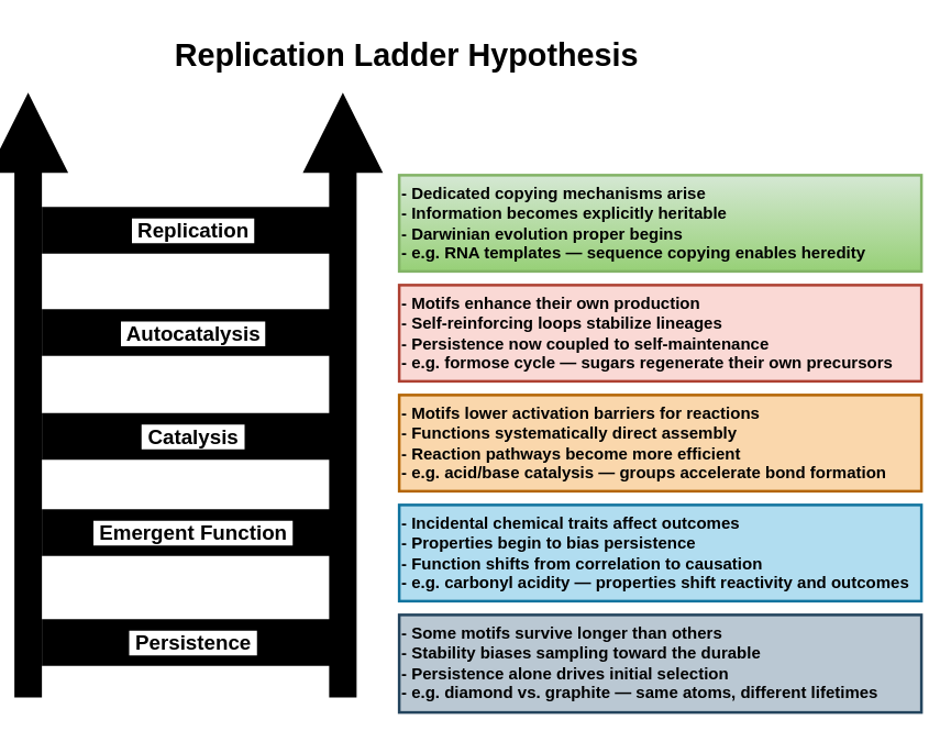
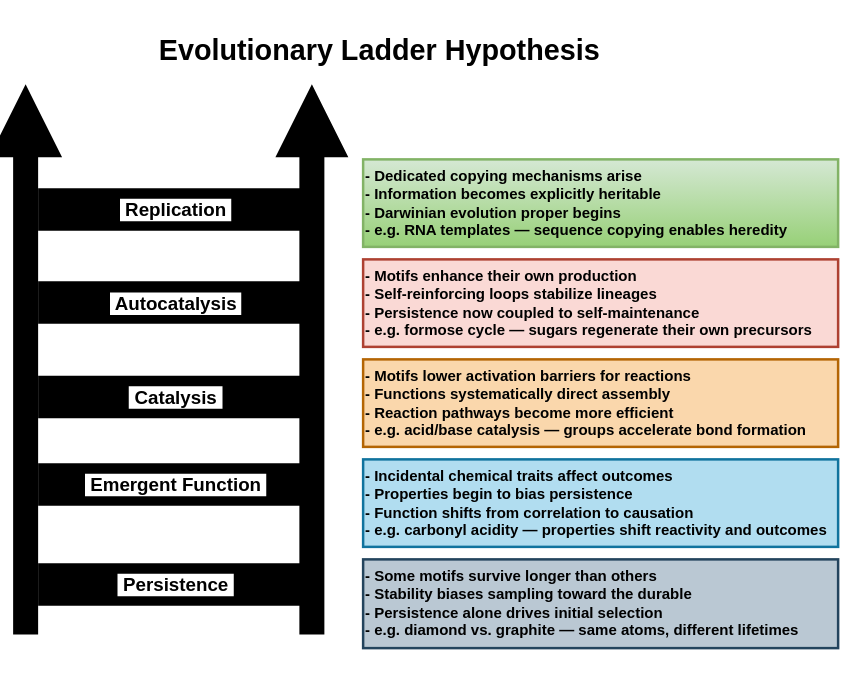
  <mxCell id="0" />
  <mxCell id="1" parent="0" />
  <mxCell id="2" value="- Some motifs survive longer than others&#10;- Stability biases sampling toward the durable&#10;- Persistence alone drives initial selection&#10;- e.g. diamond vs. graphite — same atoms, different lifetimes" style="strokeWidth=2;align=left;verticalAlign=top;whiteSpace=wrap;fontStyle=1;fillColor=#bac8d3;strokeColor=#23445d;" vertex="1" parent="1"><mxGeometry x="290" y="447" width="380" height="71" as="geometry" /></mxCell>
  <mxCell id="3" value="" style="endArrow=none;html=1;rounded=0;strokeWidth=20;shadow=0;flowAnimation=0;curved=0;jumpStyle=none;strokeColor=default;startArrow=block;startFill=1;" edge="1" parent="1"><mxGeometry width="50" height="50" relative="1" as="geometry"><mxPoint x="20" y="67" as="sourcePoint" /><mxPoint x="20" y="507" as="targetPoint" /></mxGeometry></mxCell>
  <mxCell id="4" value="" style="endArrow=none;html=1;rounded=0;strokeWidth=20;shadow=0;flowAnimation=0;curved=0;jumpStyle=none;strokeColor=default;startArrow=block;startFill=1;" edge="1" parent="1"><mxGeometry width="50" height="50" relative="1" as="geometry"><mxPoint x="249" y="67" as="sourcePoint" /><mxPoint x="249" y="507" as="targetPoint" /></mxGeometry></mxCell>
  <mxCell id="5" value="&lt;b&gt;&lt;font style=&quot;font-size: 15px;&quot;&gt;&amp;nbsp;Replication&amp;nbsp;&lt;/font&gt;&lt;/b&gt;" style="endArrow=none;html=1;rounded=0;strokeWidth=34;shadow=0;flowAnimation=0;curved=0;jumpStyle=none;strokeColor=default;startArrow=none;startFill=0;endFill=0;convertToSvg=0;" edge="1" parent="1"><mxGeometry x="-0.048" width="50" height="50" relative="1" as="geometry"><mxPoint x="240" y="167" as="sourcePoint" /><mxPoint x="30" y="167" as="targetPoint" /><mxPoint as="offset" /></mxGeometry></mxCell>
  <mxCell id="6" value="&lt;span style=&quot;font-size: 15px;&quot;&gt;&lt;b&gt;&amp;nbsp;Autocatalysis&amp;nbsp;&lt;/b&gt;&lt;/span&gt;" style="endArrow=none;html=1;rounded=0;strokeWidth=34;shadow=0;flowAnimation=0;curved=0;jumpStyle=none;strokeColor=default;startArrow=none;startFill=0;endFill=0;convertToSvg=0;" edge="1" parent="1"><mxGeometry x="-0.048" width="50" height="50" relative="1" as="geometry"><mxPoint x="240" y="241.5" as="sourcePoint" /><mxPoint x="30" y="241.5" as="targetPoint" /><mxPoint as="offset" /></mxGeometry></mxCell>
  <mxCell id="7" value="&lt;span style=&quot;font-size: 15px;&quot;&gt;&lt;b&gt;&amp;nbsp;Catalysis&amp;nbsp;&lt;/b&gt;&lt;/span&gt;" style="endArrow=none;html=1;rounded=0;strokeWidth=34;shadow=0;flowAnimation=0;curved=0;jumpStyle=none;strokeColor=default;startArrow=none;startFill=0;endFill=0;convertToSvg=0;" edge="1" parent="1"><mxGeometry x="-0.048" width="50" height="50" relative="1" as="geometry"><mxPoint x="240" y="317" as="sourcePoint" /><mxPoint x="30" y="317" as="targetPoint" /><mxPoint as="offset" /></mxGeometry></mxCell>
  <mxCell id="8" value="&lt;span style=&quot;font-size: 15px;&quot;&gt;&lt;b&gt;&amp;nbsp;Emergent Function&amp;nbsp;&lt;/b&gt;&lt;/span&gt;" style="endArrow=none;html=1;rounded=0;strokeWidth=34;shadow=0;flowAnimation=0;curved=0;jumpStyle=none;strokeColor=default;startArrow=none;startFill=0;endFill=0;convertToSvg=0;" edge="1" parent="1"><mxGeometry x="-0.048" width="50" height="50" relative="1" as="geometry"><mxPoint x="240" y="387" as="sourcePoint" /><mxPoint x="30" y="387" as="targetPoint" /><mxPoint as="offset" /></mxGeometry></mxCell>
  <mxCell id="9" value="&lt;span style=&quot;font-size: 15px;&quot;&gt;&lt;b&gt;&amp;nbsp;Persistence&amp;nbsp;&lt;/b&gt;&lt;/span&gt;" style="endArrow=none;html=1;rounded=0;strokeWidth=34;shadow=0;flowAnimation=0;curved=0;jumpStyle=none;strokeColor=default;startArrow=none;startFill=0;endFill=0;convertToSvg=0;" edge="1" parent="1"><mxGeometry x="-0.048" width="50" height="50" relative="1" as="geometry"><mxPoint x="240" y="467" as="sourcePoint" /><mxPoint x="30" y="467" as="targetPoint" /><mxPoint as="offset" /></mxGeometry></mxCell>
  <mxCell id="10" value="- Incidental chemical traits affect outcomes&#10;- Properties begin to bias persistence&#10;- Function shifts from correlation to causation&#10;- e.g. carbonyl acidity — properties shift reactivity and outcomes" style="whiteSpace=wrap;strokeWidth=2;align=left;verticalAlign=top;fontStyle=1;fillColor=#b1ddf0;strokeColor=#10739e;" vertex="1" parent="1"><mxGeometry x="290" y="367" width="380" height="70" as="geometry" /></mxCell>
  <mxCell id="11" value="- Motifs lower activation barriers for reactions&#10;- Functions systematically direct assembly&#10;- Reaction pathways become more efficient&#10;- e.g. acid/base catalysis — groups accelerate bond formation" style="whiteSpace=wrap;strokeWidth=2;align=left;verticalAlign=top;fontStyle=1;fillColor=#fad7ac;strokeColor=#b46504;" vertex="1" parent="1"><mxGeometry x="290" y="287" width="380" height="70" as="geometry" /></mxCell>
  <mxCell id="12" value="- Motifs enhance their own production&#10;- Self-reinforcing loops stabilize lineages&#10;- Persistence now coupled to self-maintenance&#10;- e.g. formose cycle — sugars regenerate their own precursors" style="whiteSpace=wrap;strokeWidth=2;align=left;verticalAlign=top;fontSize=12;fontStyle=1;fillColor=#fad9d5;strokeColor=#ae4132;" vertex="1" parent="1"><mxGeometry x="290" y="207" width="380" height="70" as="geometry" /></mxCell>
  <mxCell id="13" value="- Dedicated copying mechanisms arise&#10;- Information becomes explicitly heritable&#10;- Darwinian evolution proper begins&#10;- e.g. RNA templates — sequence copying enables heredity" style="whiteSpace=wrap;strokeWidth=2;align=left;verticalAlign=top;fontSize=12;fontStyle=1;fillColor=#d5e8d4;gradientColor=#97d077;strokeColor=#82b366;" vertex="1" parent="1"><mxGeometry x="290" y="127" width="380" height="70" as="geometry" /></mxCell>
- <mxCell id="14" value="&lt;font style=&quot;font-size: 23px;&quot;&gt;Replication Ladder Hypothesis&lt;/font&gt;" style="text;whiteSpace=wrap;html=1;labelBorderColor=none;fontSize=20;fontStyle=1" vertex="1" parent="1"><mxGeometry x="125" y="20" width="384" height="36" as="geometry" /></mxCell>
+ <mxCell id="14" value="&lt;font style=&quot;font-size: 23px;&quot;&gt;Evolutionary Ladder Hypothesis&lt;/font&gt;" style="text;whiteSpace=wrap;html=1;labelBorderColor=none;fontSize=20;fontStyle=1" vertex="1" parent="1"><mxGeometry x="125" y="20" width="384" height="36" as="geometry" /></mxCell>
